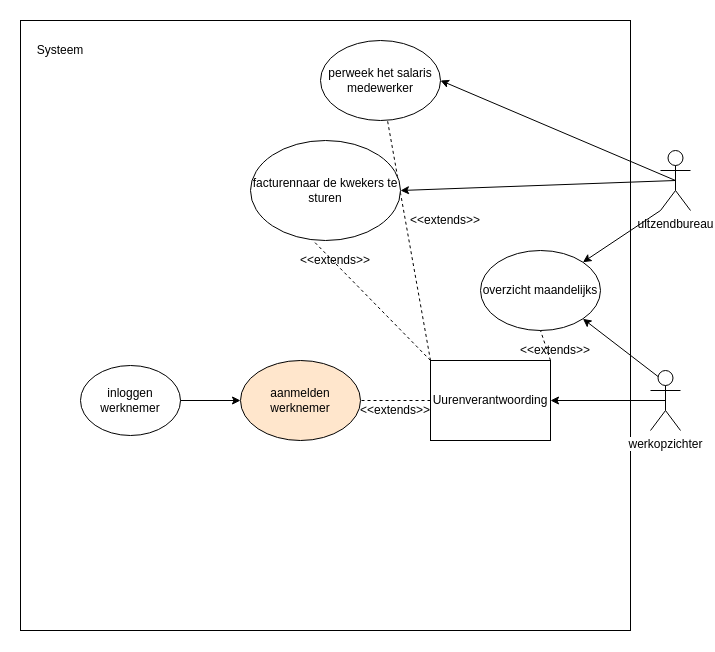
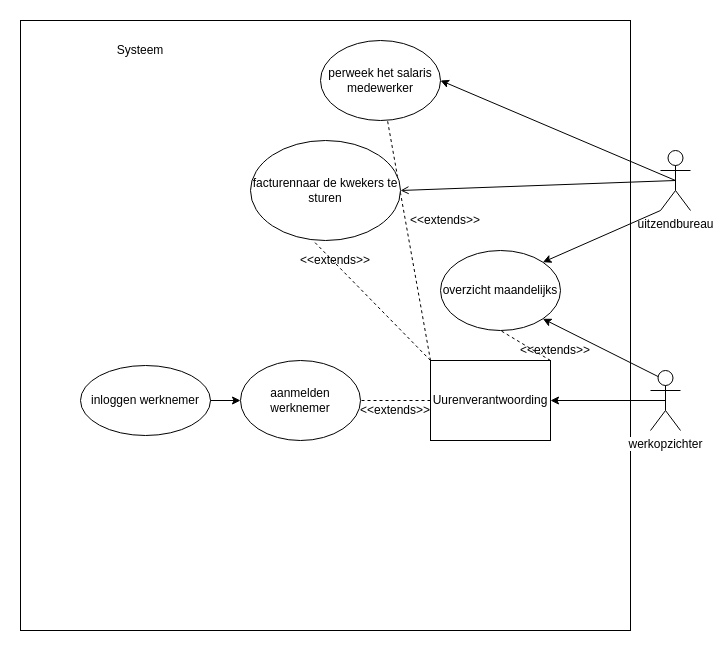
  <mxCell id="0" />
  <mxCell id="1" parent="0" />
  <mxCell id="2" value="" style="whiteSpace=wrap;html=1;aspect=fixed;" vertex="1" parent="1"><mxGeometry x="20" y="20" width="610" height="610" as="geometry" /></mxCell>
- <mxCell id="3" value="&lt;div&gt;Systeem&lt;/div&gt;" style="text;html=1;strokeColor=none;fillColor=none;align=center;verticalAlign=middle;whiteSpace=wrap;rounded=0;" vertex="1" parent="1"><mxGeometry x="40" y="40" width="40" height="20" as="geometry" /></mxCell>
- <mxCell id="4" value="&lt;div&gt;inloggen werknemer&lt;/div&gt;" style="ellipse;whiteSpace=wrap;html=1;" vertex="1" parent="1"><mxGeometry x="80" y="365" width="100" height="70" as="geometry" /></mxCell>
- <mxCell id="5" value="&lt;div&gt;aanmelden werknemer&lt;/div&gt;" style="ellipse;whiteSpace=wrap;html=1;fillColor=#ffe6cc;" vertex="1" parent="1"><mxGeometry x="240" y="360" width="120" height="80" as="geometry" /></mxCell>
+ <mxCell id="3" value="&lt;div&gt;Systeem&lt;/div&gt;" style="text;html=1;strokeColor=none;fillColor=none;align=center;verticalAlign=middle;whiteSpace=wrap;rounded=0;" vertex="1" parent="1"><mxGeometry x="120" y="40" width="40" height="20" as="geometry" /></mxCell>
+ <mxCell id="4" value="&lt;div&gt;inloggen werknemer&lt;/div&gt;" style="ellipse;whiteSpace=wrap;html=1;" vertex="1" parent="1"><mxGeometry x="80" y="365" width="130" height="70" as="geometry" /></mxCell>
+ <mxCell id="5" value="&lt;div&gt;aanmelden werknemer&lt;/div&gt;" style="ellipse;whiteSpace=wrap;html=1;" vertex="1" parent="1"><mxGeometry x="240" y="360" width="120" height="80" as="geometry" /></mxCell>
  <mxCell id="6" value="" style="endArrow=classic;html=1;exitX=1;exitY=0.5;exitDx=0;exitDy=0;entryX=0;entryY=0.5;entryDx=0;entryDy=0;" edge="1" parent="1" source="4" target="5"><mxGeometry width="50" height="50" relative="1" as="geometry"><mxPoint x="480" y="360" as="sourcePoint" /><mxPoint x="220" y="325" as="targetPoint" /></mxGeometry></mxCell>
  <mxCell id="7" value="Uurenverantwoording" style="whiteSpace=wrap;html=1;rounded=0;" vertex="1" parent="1"><mxGeometry x="430" y="360" width="120" height="80" as="geometry" /></mxCell>
  <mxCell id="8" value="" style="endArrow=none;dashed=1;html=1;entryX=1;entryY=0.5;entryDx=0;entryDy=0;exitX=0;exitY=0.5;exitDx=0;exitDy=0;" edge="1" parent="1" source="7" target="5"><mxGeometry width="50" height="50" relative="1" as="geometry"><mxPoint x="480" y="360" as="sourcePoint" /><mxPoint x="530" y="310" as="targetPoint" /></mxGeometry></mxCell>
  <mxCell id="9" value="werkopzichter" style="shape=umlActor;verticalLabelPosition=bottom;labelBackgroundColor=#ffffff;verticalAlign=top;html=1;outlineConnect=0;" vertex="1" parent="1"><mxGeometry x="650" y="370" width="30" height="60" as="geometry" /></mxCell>
  <mxCell id="10" value="&amp;lt;&amp;lt;extends&amp;gt;&amp;gt;" style="text;html=1;strokeColor=none;fillColor=none;align=center;verticalAlign=middle;whiteSpace=wrap;rounded=0;" vertex="1" parent="1"><mxGeometry x="370" y="400" width="50" height="20" as="geometry" /></mxCell>
  <mxCell id="11" value="" style="endArrow=classic;html=1;exitX=0.5;exitY=0.5;exitDx=0;exitDy=0;exitPerimeter=0;entryX=1;entryY=0.5;entryDx=0;entryDy=0;" edge="1" parent="1" source="9" target="7"><mxGeometry width="50" height="50" relative="1" as="geometry"><mxPoint x="160" y="410" as="sourcePoint" /><mxPoint x="210" y="360" as="targetPoint" /></mxGeometry></mxCell>
  <mxCell id="12" value="" style="endArrow=none;dashed=1;html=1;exitX=0;exitY=0;exitDx=0;exitDy=0;" edge="1" parent="1" source="7" target="13"><mxGeometry width="50" height="50" relative="1" as="geometry"><mxPoint x="160" y="410" as="sourcePoint" /><mxPoint x="210" y="360" as="targetPoint" /></mxGeometry></mxCell>
  <mxCell id="13" value="&lt;div&gt;&lt;span lang=&quot;NL&quot;&gt;perweek het salaris medewerker&lt;/span&gt;&lt;/div&gt;" style="ellipse;whiteSpace=wrap;html=1;" vertex="1" parent="1"><mxGeometry x="320" y="40" width="120" height="80" as="geometry" /></mxCell>
  <mxCell id="14" value="&lt;span lang=&quot;NL&quot;&gt;uitzendbureau&lt;/span&gt;" style="shape=umlActor;verticalLabelPosition=bottom;labelBackgroundColor=#ffffff;verticalAlign=top;html=1;outlineConnect=0;" vertex="1" parent="1"><mxGeometry x="660" y="150" width="30" height="60" as="geometry" /></mxCell>
  <mxCell id="15" value="" style="endArrow=classic;html=1;exitX=0.5;exitY=0.5;exitDx=0;exitDy=0;exitPerimeter=0;entryX=1;entryY=0.5;entryDx=0;entryDy=0;" edge="1" parent="1" source="14" target="13"><mxGeometry width="50" height="50" relative="1" as="geometry"><mxPoint x="160" y="410" as="sourcePoint" /><mxPoint x="210" y="360" as="targetPoint" /></mxGeometry></mxCell>
  <mxCell id="16" value="&lt;span lang=&quot;NL&quot;&gt;facturennaar de kwekers te sturen&lt;/span&gt;" style="ellipse;whiteSpace=wrap;html=1;" vertex="1" parent="1"><mxGeometry x="250" y="140" width="150" height="100" as="geometry" /></mxCell>
  <mxCell id="17" value="" style="endArrow=none;dashed=1;html=1;entryX=0.425;entryY=1.013;entryDx=0;entryDy=0;entryPerimeter=0;exitX=0;exitY=0;exitDx=0;exitDy=0;" edge="1" parent="1" source="7" target="16"><mxGeometry width="50" height="50" relative="1" as="geometry"><mxPoint x="480" y="285" as="sourcePoint" /><mxPoint x="210" y="360" as="targetPoint" /></mxGeometry></mxCell>
- <mxCell id="18" value="" style="endArrow=classic;html=1;exitX=0.5;exitY=0.5;exitDx=0;exitDy=0;exitPerimeter=0;entryX=1;entryY=0.5;entryDx=0;entryDy=0;" edge="1" parent="1" source="14" target="16"><mxGeometry width="50" height="50" relative="1" as="geometry"><mxPoint x="160" y="410" as="sourcePoint" /><mxPoint x="210" y="360" as="targetPoint" /></mxGeometry></mxCell>
+ <mxCell id="18" value="" style="endArrow=open;html=1;exitX=0.5;exitY=0.5;exitDx=0;exitDy=0;exitPerimeter=0;entryX=1;entryY=0.5;entryDx=0;entryDy=0;" edge="1" parent="1" source="14" target="16"><mxGeometry width="50" height="50" relative="1" as="geometry"><mxPoint x="160" y="410" as="sourcePoint" /><mxPoint x="210" y="360" as="targetPoint" /></mxGeometry></mxCell>
  <mxCell id="19" value="&amp;lt;&amp;lt;extends&amp;gt;&amp;gt;" style="text;html=1;strokeColor=none;fillColor=none;align=center;verticalAlign=middle;whiteSpace=wrap;rounded=0;" vertex="1" parent="1"><mxGeometry x="310" y="250" width="50" height="20" as="geometry" /></mxCell>
  <mxCell id="20" value="&amp;lt;&amp;lt;extends&amp;gt;&amp;gt;" style="text;html=1;strokeColor=none;fillColor=none;align=center;verticalAlign=middle;whiteSpace=wrap;rounded=0;" vertex="1" parent="1"><mxGeometry x="420" y="210" width="50" height="20" as="geometry" /></mxCell>
- <mxCell id="21" value="overzicht maandelijks" style="ellipse;whiteSpace=wrap;html=1;" vertex="1" parent="1"><mxGeometry x="480" y="250" width="120" height="80" as="geometry" /></mxCell>
+ <mxCell id="21" value="overzicht maandelijks" style="ellipse;whiteSpace=wrap;html=1;" vertex="1" parent="1"><mxGeometry x="440" y="250" width="120" height="80" as="geometry" /></mxCell>
  <mxCell id="22" value="" style="endArrow=none;dashed=1;html=1;entryX=0.5;entryY=1;entryDx=0;entryDy=0;exitX=1;exitY=0;exitDx=0;exitDy=0;" edge="1" parent="1" source="7" target="21"><mxGeometry width="50" height="50" relative="1" as="geometry"><mxPoint x="160" y="410" as="sourcePoint" /><mxPoint x="210" y="360" as="targetPoint" /></mxGeometry></mxCell>
  <mxCell id="23" value="" style="endArrow=classic;html=1;exitX=0.25;exitY=0.1;exitDx=0;exitDy=0;exitPerimeter=0;entryX=1;entryY=1;entryDx=0;entryDy=0;" edge="1" parent="1" source="9" target="21"><mxGeometry width="50" height="50" relative="1" as="geometry"><mxPoint x="160" y="410" as="sourcePoint" /><mxPoint x="210" y="360" as="targetPoint" /></mxGeometry></mxCell>
  <mxCell id="24" value="" style="endArrow=classic;html=1;exitX=0;exitY=1;exitDx=0;exitDy=0;exitPerimeter=0;entryX=1;entryY=0;entryDx=0;entryDy=0;" edge="1" parent="1" source="14" target="21"><mxGeometry width="50" height="50" relative="1" as="geometry"><mxPoint x="160" y="410" as="sourcePoint" /><mxPoint x="210" y="360" as="targetPoint" /></mxGeometry></mxCell>
  <mxCell id="25" value="&amp;lt;&amp;lt;extends&amp;gt;&amp;gt;" style="text;html=1;strokeColor=none;fillColor=none;align=center;verticalAlign=middle;whiteSpace=wrap;rounded=0;" vertex="1" parent="1"><mxGeometry x="530" y="340" width="50" height="20" as="geometry" /></mxCell>
